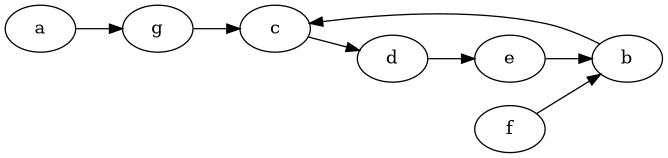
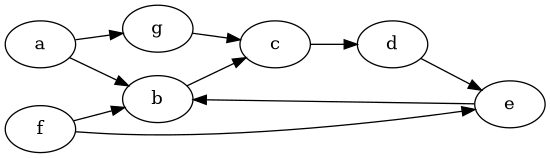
  digraph {
    rankdir=LR
    edge [w=1]
    a
    b
    g
    c
    d
    e
    f
+   a -> b
    a -> g
    b -> c
    g -> c
    c -> d
    d -> e
    e -> b
    f -> b
+   f -> e
  }
